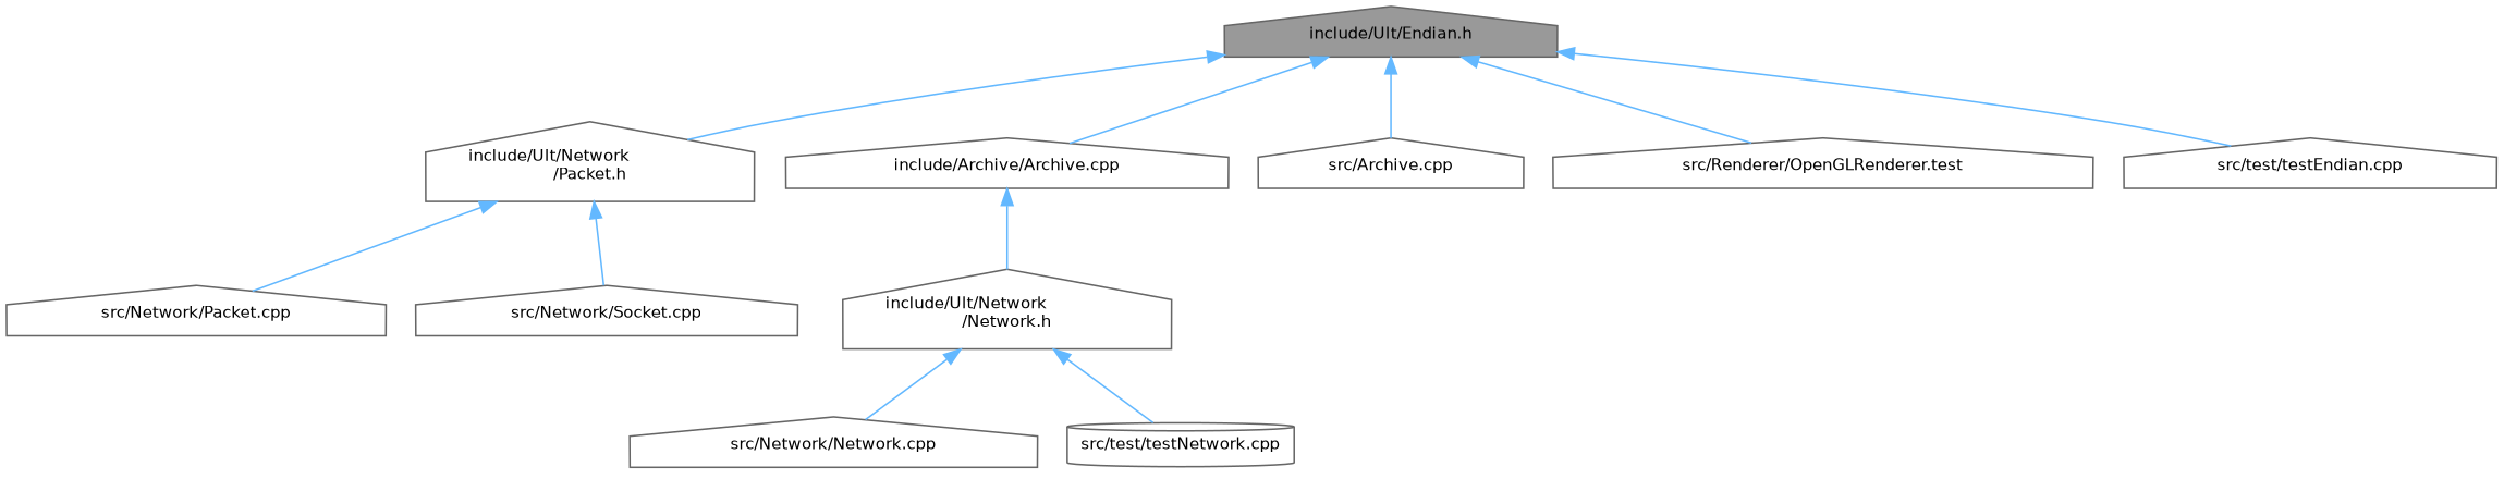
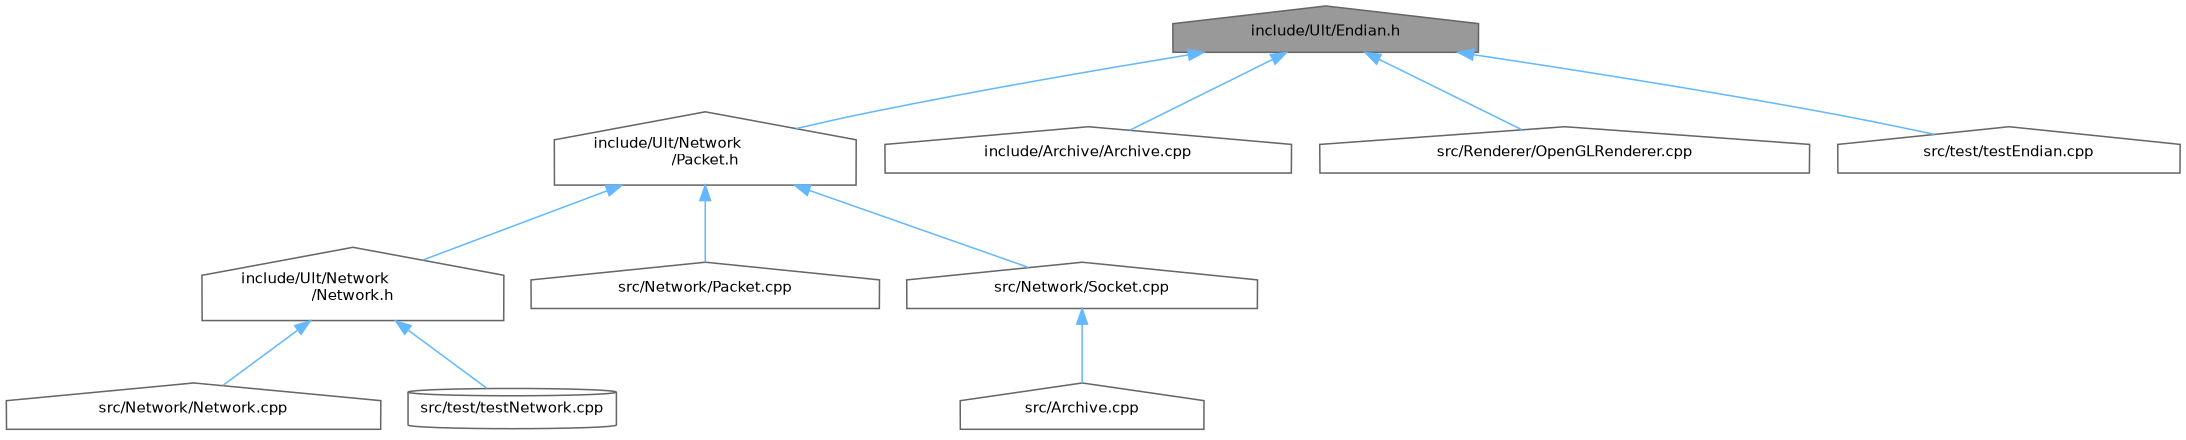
  digraph {
    node [color=grey40 fillcolor=white fontname=Helvetica fontsize=10 shape=house style=filled]
    edge [color=steelblue1 dir=back fontname=Helvetica fontsize=10 labelfontname=Helvetica labelfontsize=10 style=solid]
    n1 [color=gray40 fillcolor=grey60 fontcolor=black height=0.2 label="include/Ult/Endian.h" width=0.4]
    n2 [height=0.2 label="include/Ult/Network\l/Packet.h" width=0.4]
    n3 [height=0.2 label="include/Archive/Archive.cpp" width=0.4]
    n4 [height=0.2 label="src/Archive.cpp" width=0.4]
-   n5 [height=0.2 label="src/Renderer/OpenGLRenderer.test" width=0.4]
+   n5 [height=0.2 label="src/Renderer/OpenGLRenderer.cpp" width=0.4]
    n6 [height=0.2 label="src/test/testEndian.cpp" width=0.4]
    n7 [height=0.2 label="include/Ult/Network\l/Network.h" width=0.4]
    n8 [height=0.2 label="src/Network/Packet.cpp" width=0.4]
    n9 [height=0.2 label="src/Network/Socket.cpp" width=0.4]
    n10 [height=0.2 label="src/Network/Network.cpp" width=0.4]
    n11 [height=0.2 label="src/test/testNetwork.cpp" shape=cylinder width=0.4]
    n1 -> n2
    n1 -> n3
-   n1 -> n4
+   n9 -> n4
    n1 -> n5
    n1 -> n6
-   n3 -> n7
+   n2 -> n7
    n2 -> n8
    n2 -> n9
    n7 -> n10
    n7 -> n11
  }
